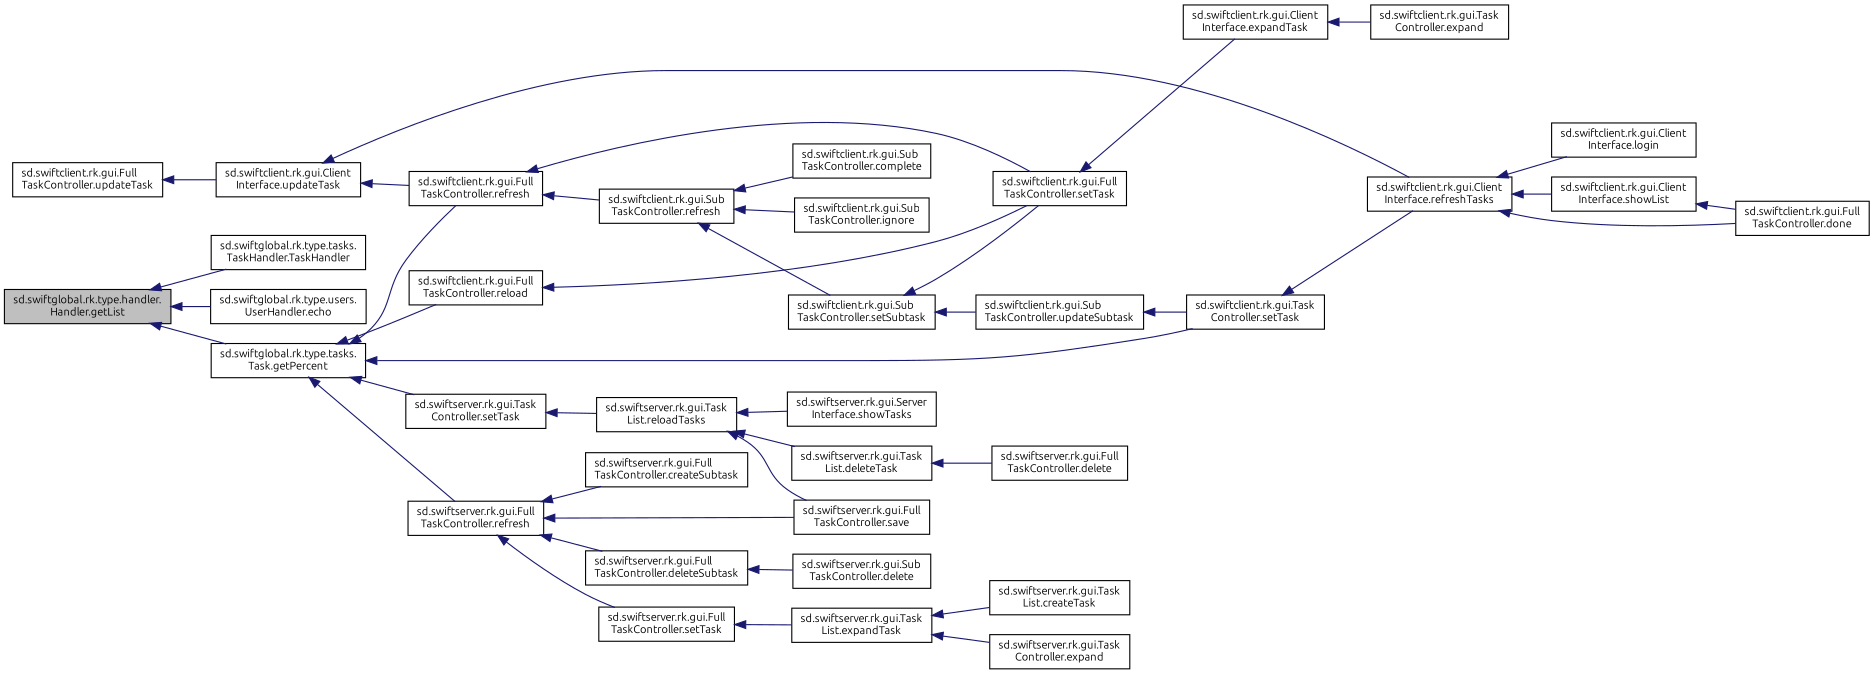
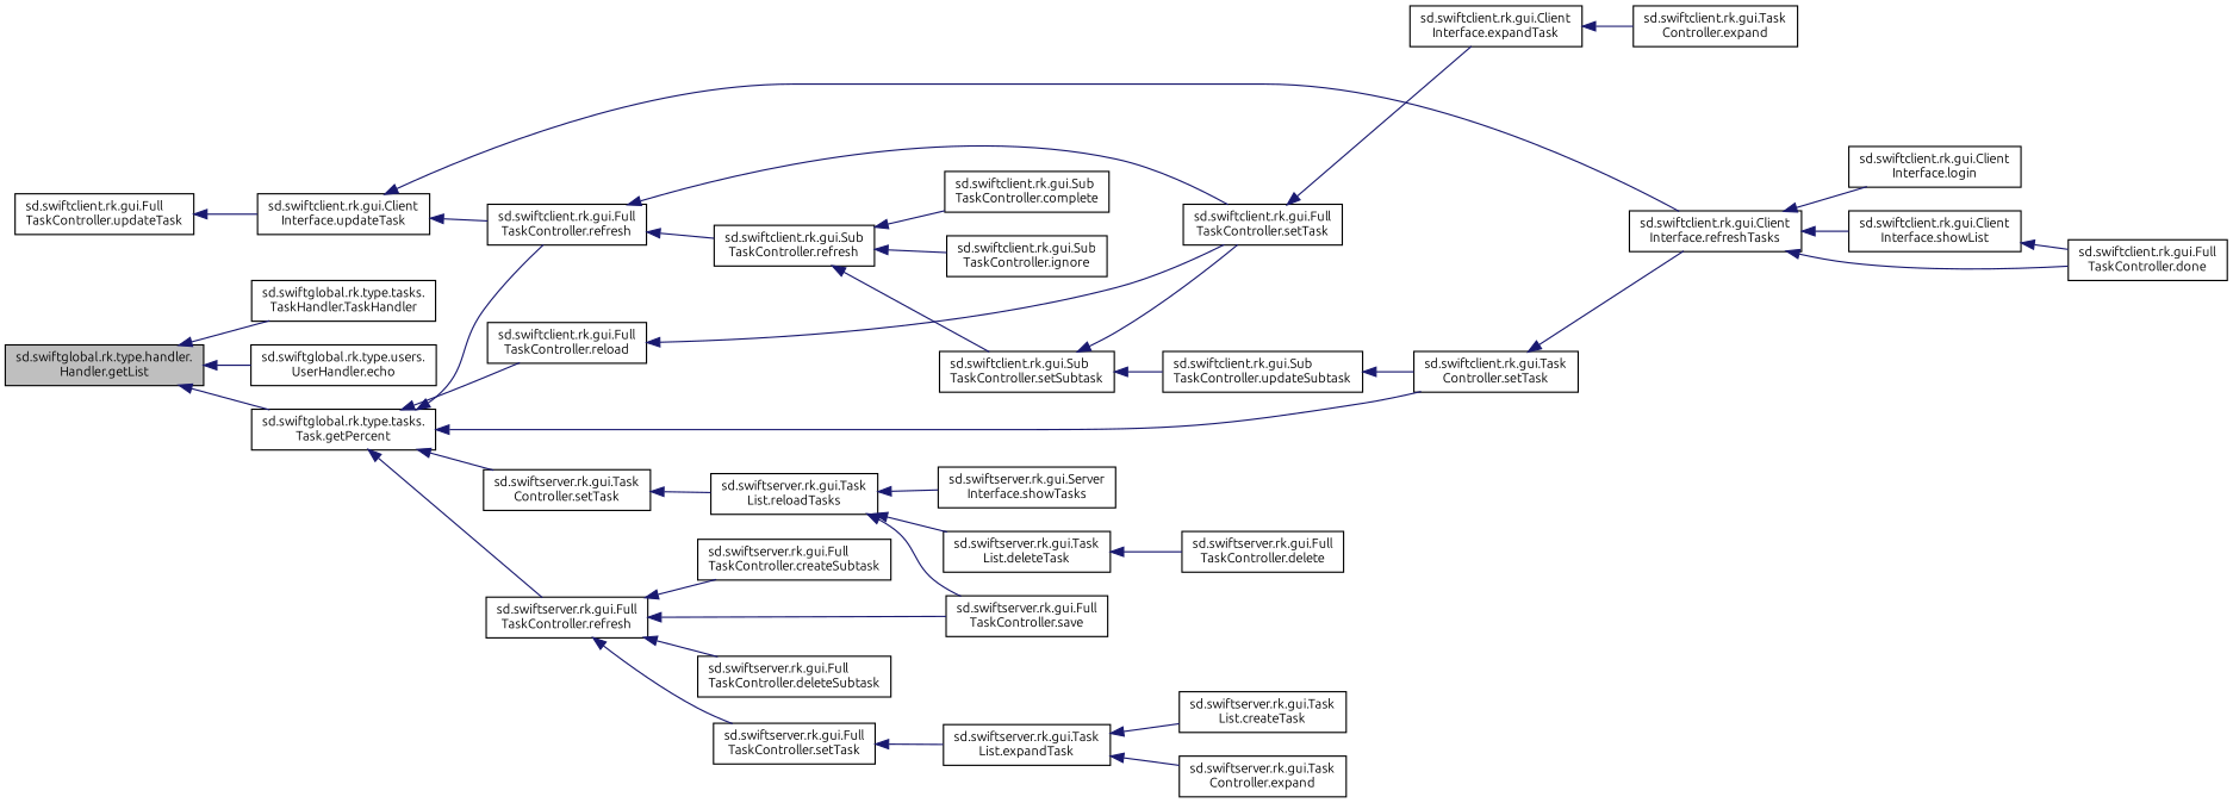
  digraph {
    fontname=Ubuntu
    rankdir=LR
    node [color=black fillcolor=white fontname=Ubuntu fontsize=10 shape=record style=filled]
    edge [color=midnightblue dir=back fontname=Ubuntu fontsize=10 labelfontname=Helvetica labelfontsize=10 style=solid]
    n1 [fillcolor=grey75 fontcolor=black height=0.2 label="sd.swiftglobal.rk.type.handler.\lHandler.getList" width=0.4]
    n2 [height=0.2 label="sd.swiftglobal.rk.type.tasks.\lTask.getPercent" width=0.4]
    n3 [height=0.2 label="sd.swiftglobal.rk.type.tasks.\lTaskHandler.TaskHandler" width=0.4]
    n4 [height=0.2 label="sd.swiftglobal.rk.type.users.\lUserHandler.echo" width=0.4]
    n5 [height=0.2 label="sd.swiftclient.rk.gui.Full\lTaskController.refresh" width=0.4]
    n6 [height=0.2 label="sd.swiftclient.rk.gui.Full\lTaskController.reload" width=0.4]
    n7 [height=0.2 label="sd.swiftserver.rk.gui.Full\lTaskController.refresh" width=0.4]
    n8 [height=0.2 label="sd.swiftclient.rk.gui.Task\lController.setTask" width=0.4]
    n9 [height=0.2 label="sd.swiftserver.rk.gui.Task\lController.setTask" width=0.4]
    n10 [height=0.2 label="sd.swiftclient.rk.gui.Full\lTaskController.setTask" width=0.4]
    n11 [height=0.2 label="sd.swiftclient.rk.gui.Sub\lTaskController.refresh" width=0.4]
    n12 [height=0.2 label="sd.swiftserver.rk.gui.Full\lTaskController.createSubtask" width=0.4]
    n13 [height=0.2 label="sd.swiftserver.rk.gui.Full\lTaskController.save" width=0.4]
    n14 [height=0.2 label="sd.swiftserver.rk.gui.Full\lTaskController.setTask" width=0.4]
    n15 [height=0.2 label="sd.swiftserver.rk.gui.Full\lTaskController.deleteSubtask" width=0.4]
    n16 [height=0.2 label="sd.swiftclient.rk.gui.Client\lInterface.refreshTasks" width=0.4]
    n17 [height=0.2 label="sd.swiftserver.rk.gui.Task\lList.reloadTasks" width=0.4]
    n18 [height=0.2 label="sd.swiftclient.rk.gui.Client\lInterface.expandTask" width=0.4]
    n19 [height=0.2 label="sd.swiftclient.rk.gui.Sub\lTaskController.setSubtask" width=0.4]
    n20 [height=0.2 label="sd.swiftclient.rk.gui.Sub\lTaskController.ignore" width=0.4]
    n21 [height=0.2 label="sd.swiftclient.rk.gui.Sub\lTaskController.complete" width=0.4]
    n22 [height=0.2 label="sd.swiftclient.rk.gui.Task\lController.expand" width=0.4]
    n23 [height=0.2 label="sd.swiftclient.rk.gui.Sub\lTaskController.updateSubtask" width=0.4]
    n24 [height=0.2 label="sd.swiftclient.rk.gui.Full\lTaskController.updateTask" width=0.4]
    n25 [height=0.2 label="sd.swiftclient.rk.gui.Client\lInterface.updateTask" width=0.4]
    n26 [height=0.2 label="sd.swiftclient.rk.gui.Client\lInterface.login" width=0.4]
    n27 [height=0.2 label="sd.swiftclient.rk.gui.Client\lInterface.showList" width=0.4]
    n28 [height=0.2 label="sd.swiftclient.rk.gui.Full\lTaskController.done" width=0.4]
    n29 [height=0.2 label="sd.swiftserver.rk.gui.Task\lList.expandTask" width=0.4]
-   n30 [height=0.2 label="sd.swiftserver.rk.gui.Sub\lTaskController.delete" width=0.4]
    n31 [height=0.2 label="sd.swiftserver.rk.gui.Task\lController.expand" width=0.4]
    n32 [height=0.2 label="sd.swiftserver.rk.gui.Task\lList.createTask" width=0.4]
    n33 [height=0.2 label="sd.swiftserver.rk.gui.Server\lInterface.showTasks" width=0.4]
    n34 [height=0.2 label="sd.swiftserver.rk.gui.Task\lList.deleteTask" width=0.4]
    n35 [height=0.2 label="sd.swiftserver.rk.gui.Full\lTaskController.delete" width=0.4]
    n1 -> n2
    n1 -> n3
    n1 -> n4
    n2 -> n5
    n2 -> n6
    n2 -> n7
    n2 -> n8
    n2 -> n9
    n5 -> n10
    n5 -> n11
    n6 -> n10
    n7 -> n12
    n7 -> n13
    n7 -> n14
    n7 -> n15
    n8 -> n16
    n9 -> n17
    n10 -> n18
    n11 -> n19
    n11 -> n20
    n11 -> n21
    n14 -> n29
-   n15 -> n30
    n16 -> n26
    n16 -> n27
    n16 -> n28
    n17 -> n13
    n17 -> n33
    n17 -> n34
    n18 -> n22
    n19 -> n10
    n19 -> n23
    n23 -> n8
    n24 -> n25
    n25 -> n5
    n25 -> n16
    n27 -> n28
    n29 -> n31
    n29 -> n32
    n34 -> n35
  }
